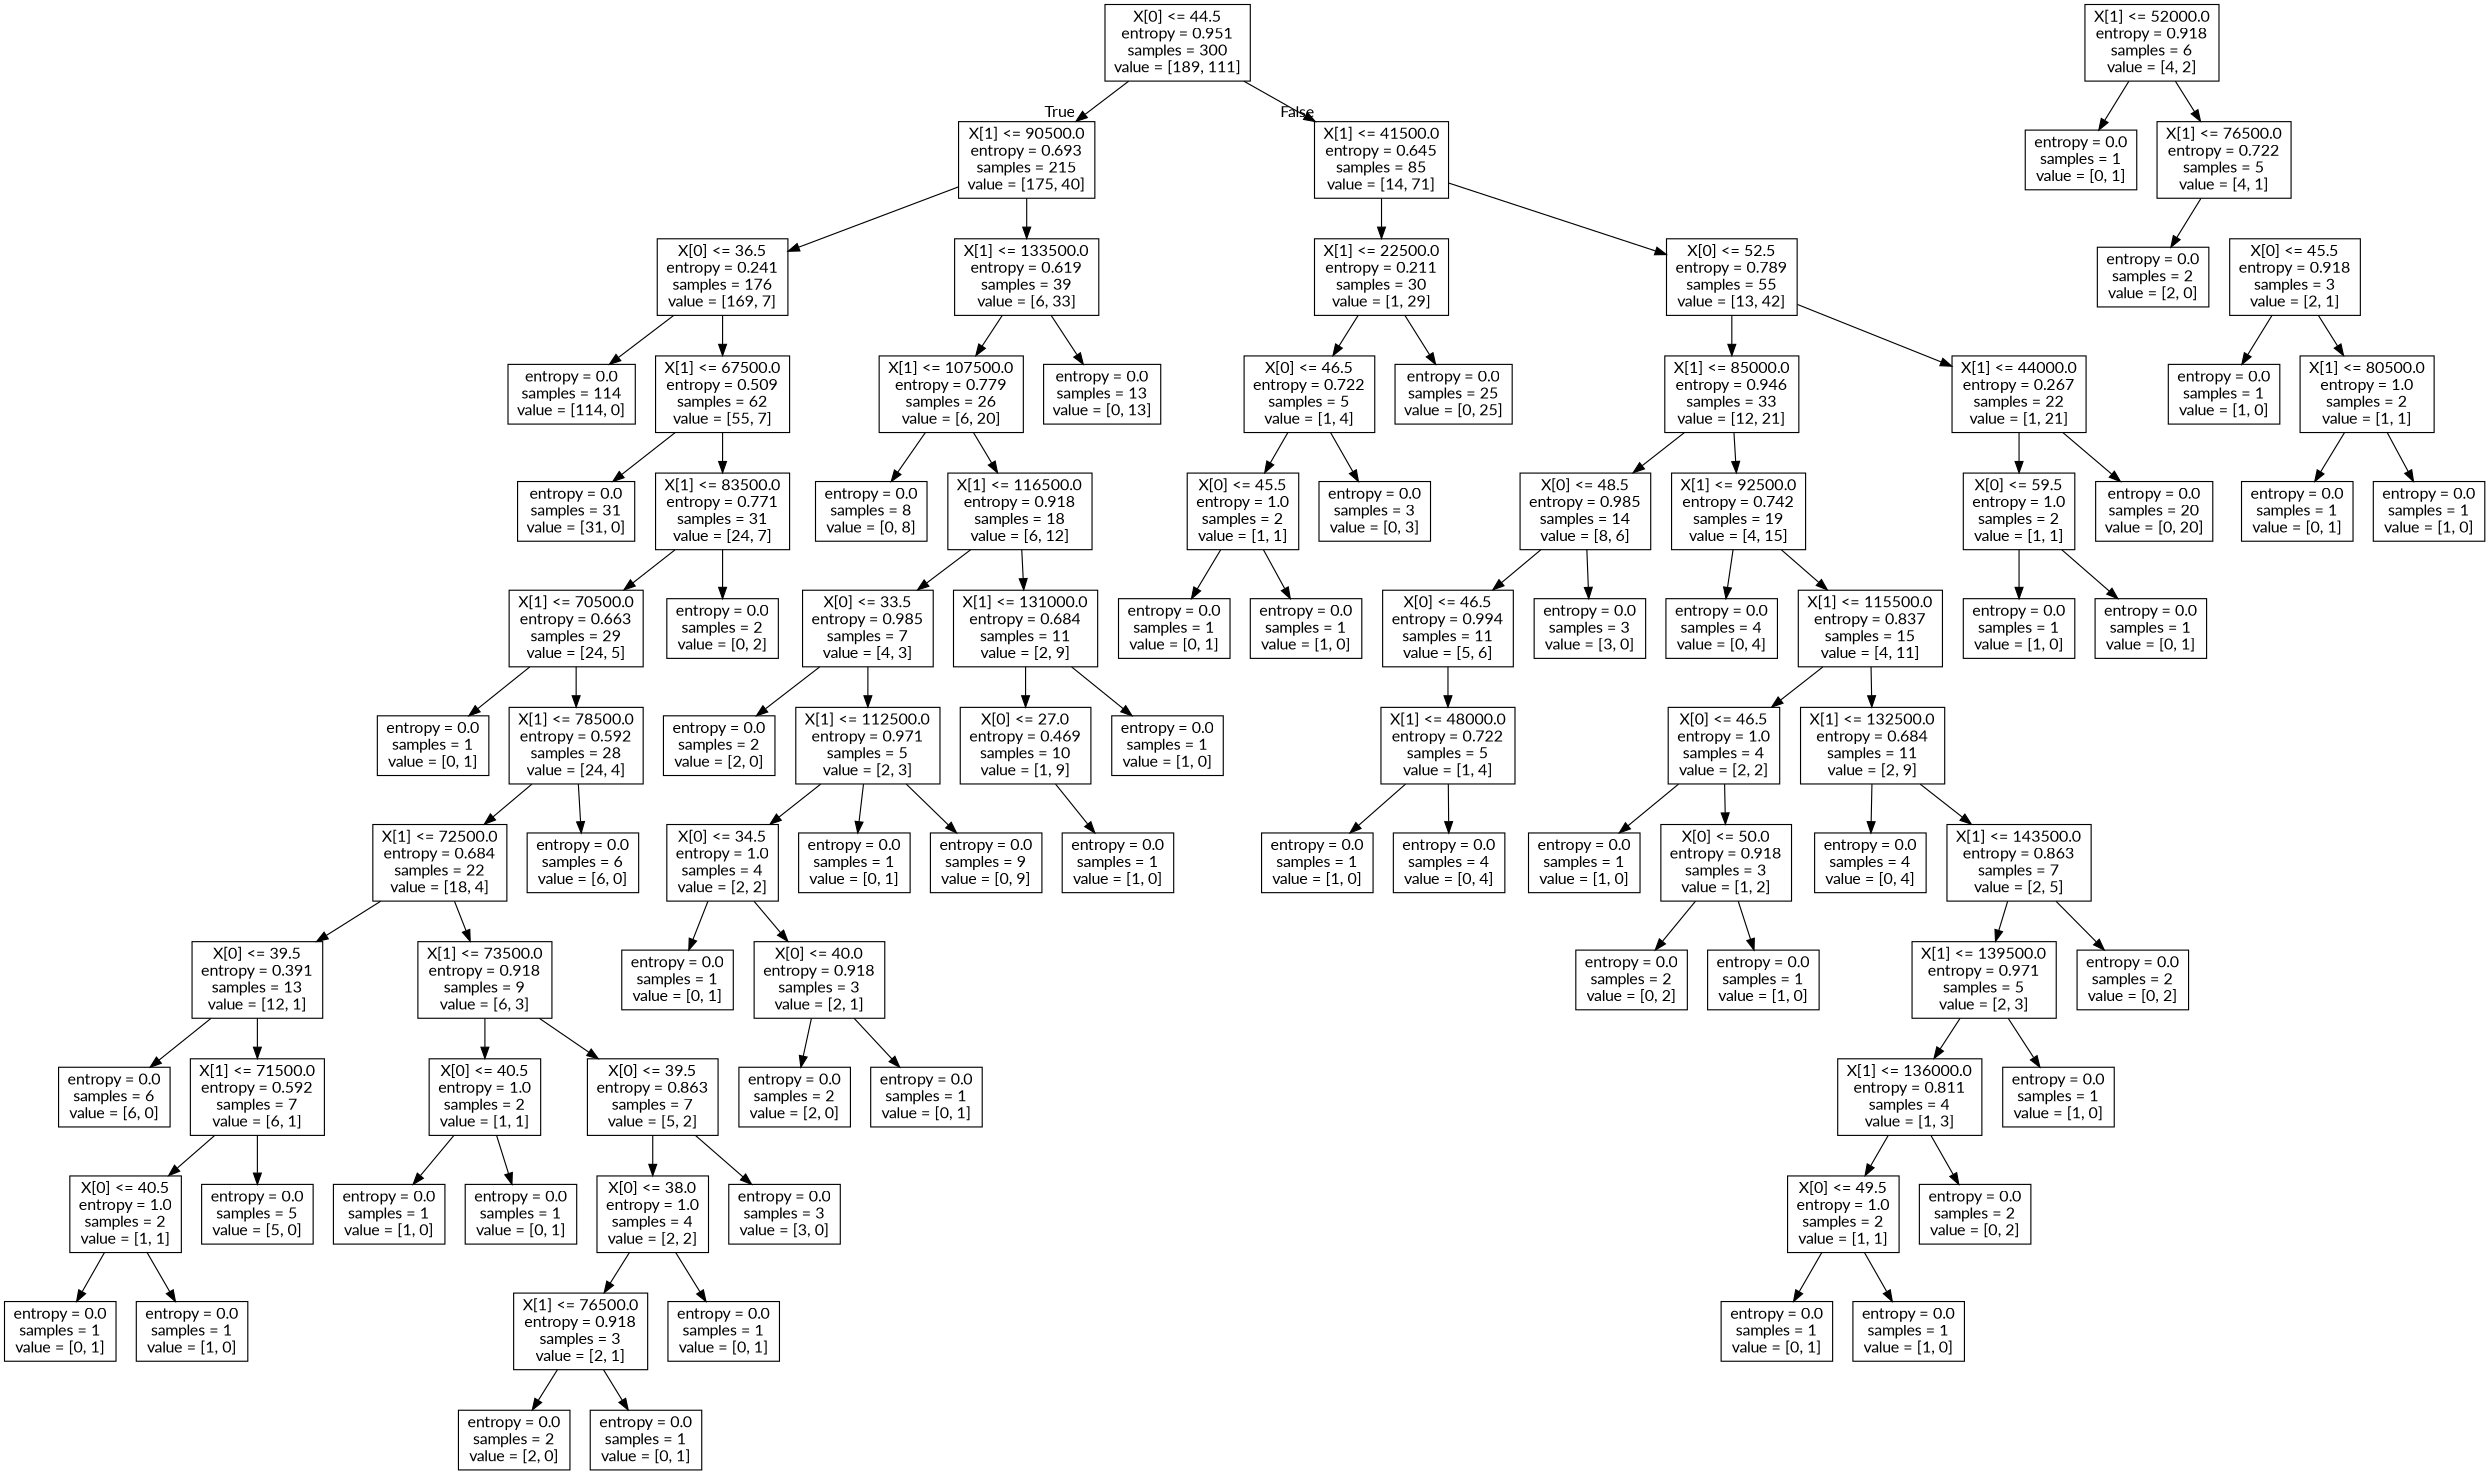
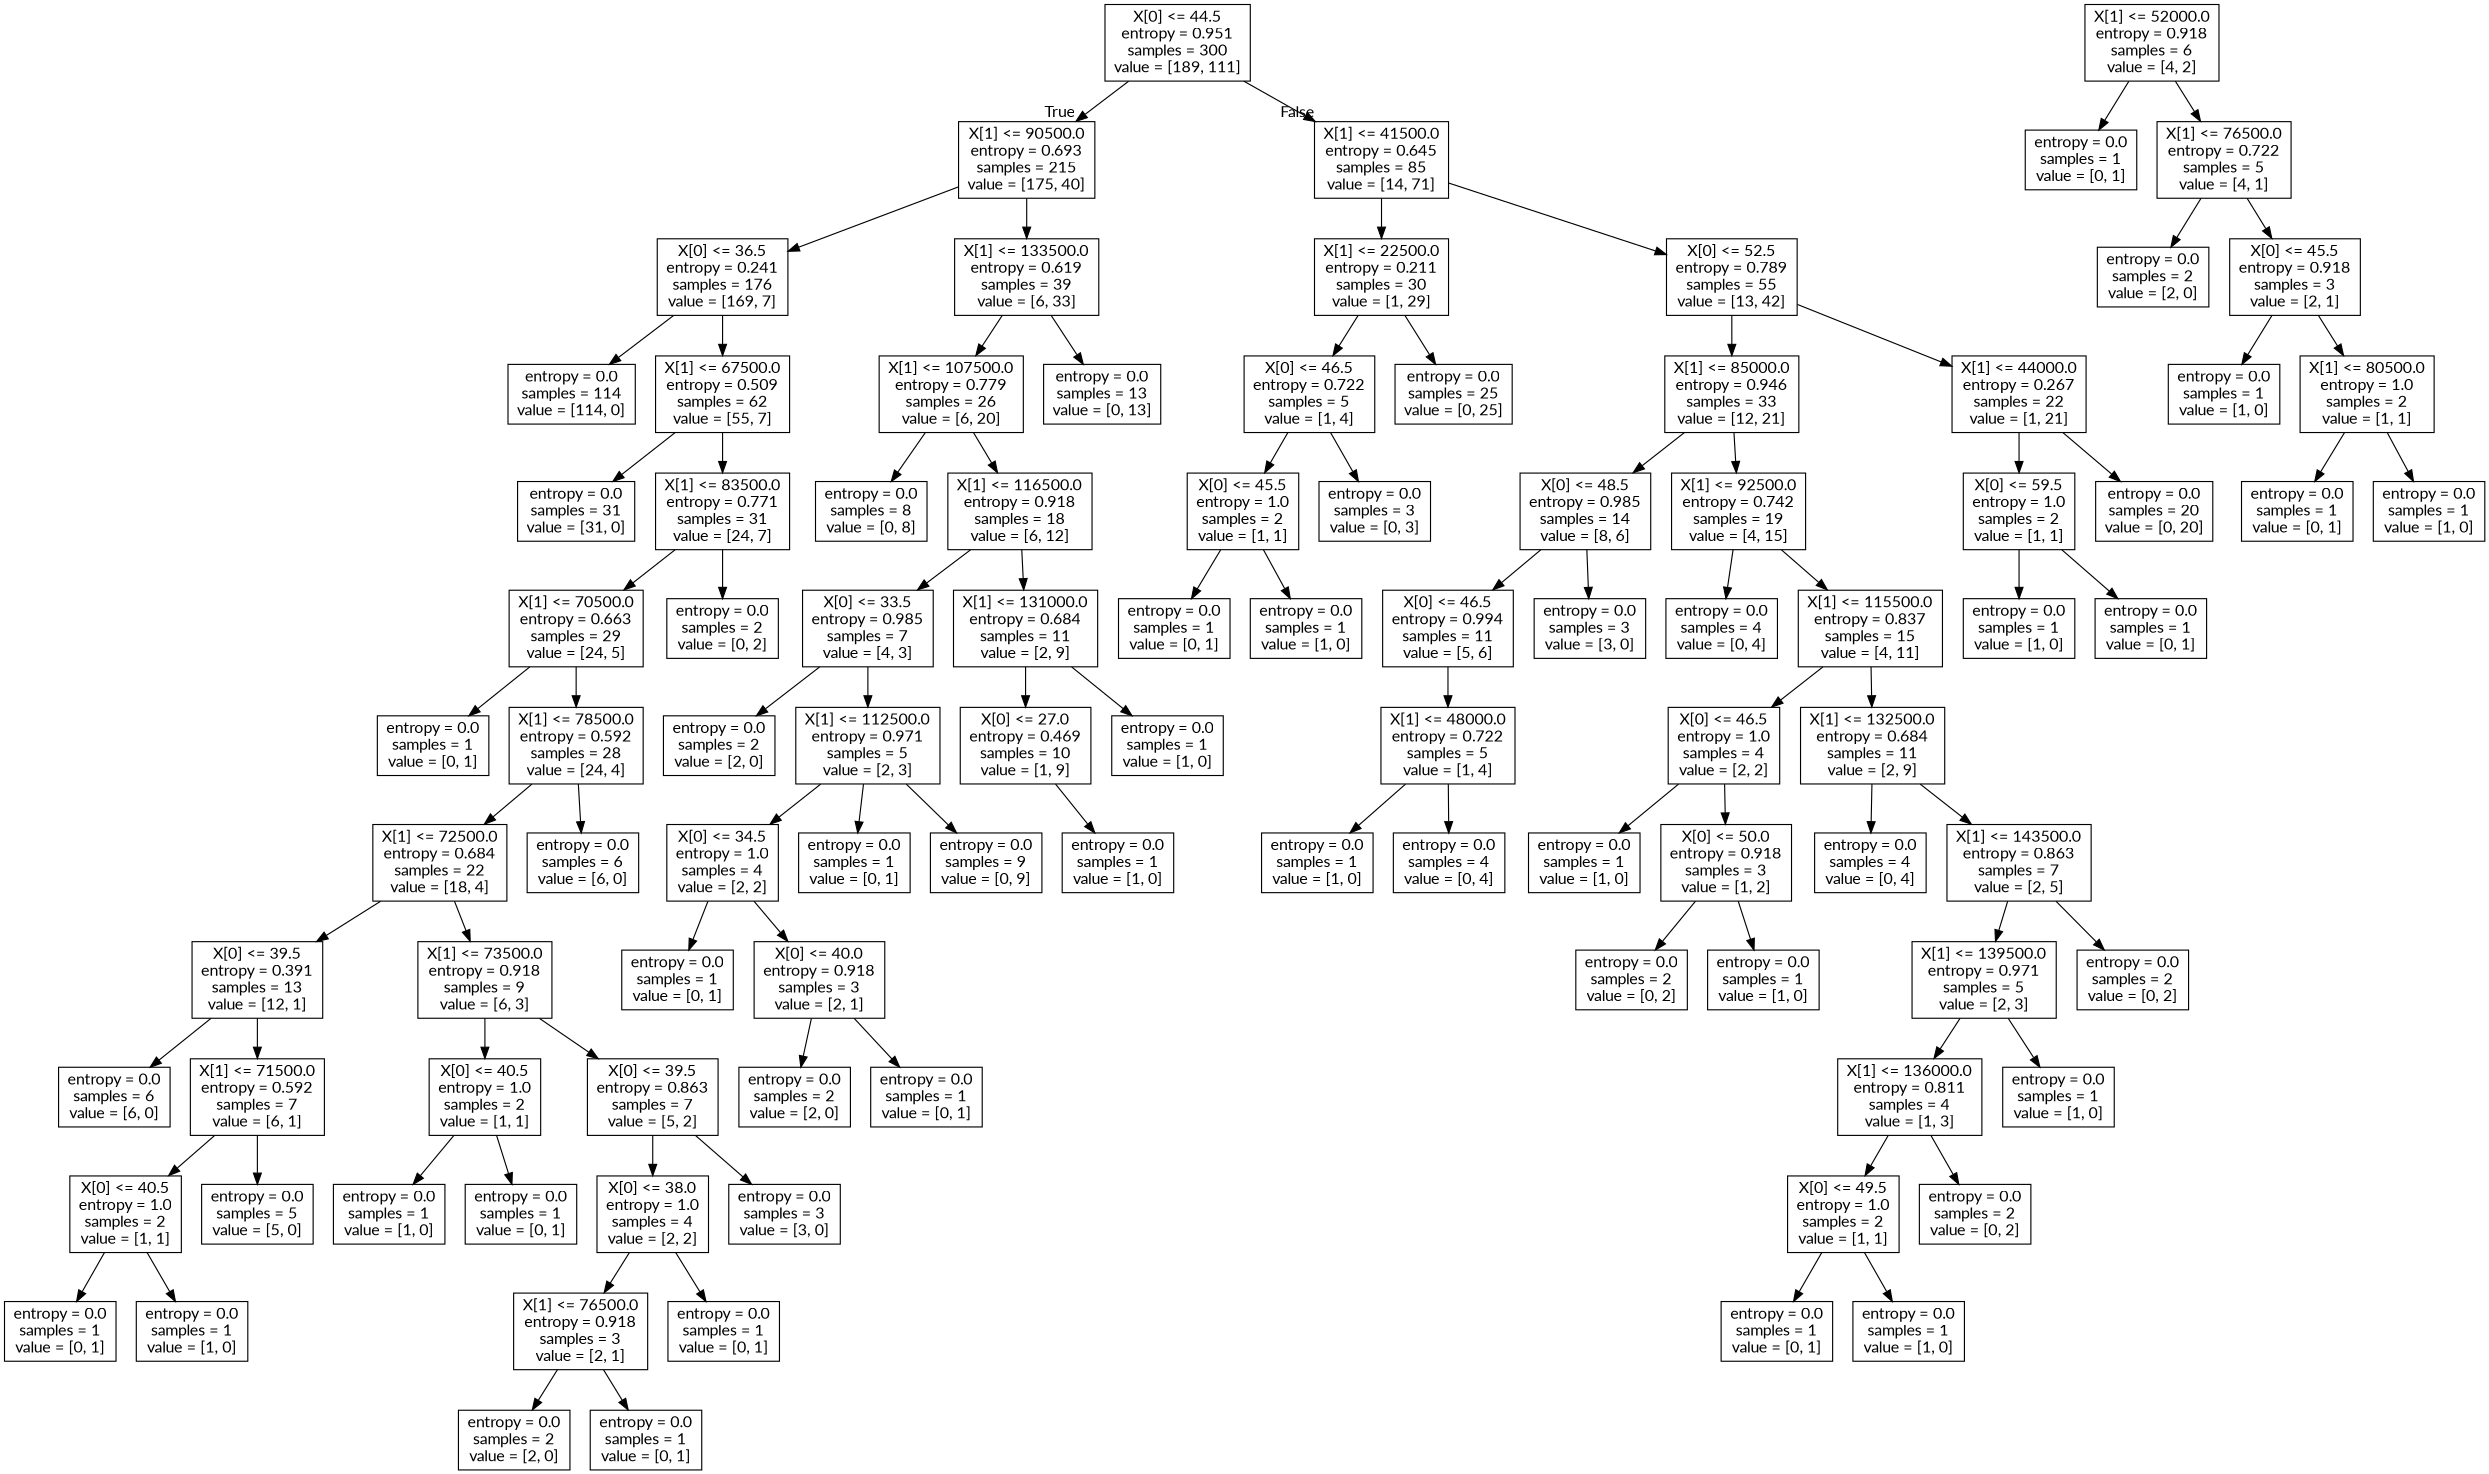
  digraph {
    fontname=Lato
    node [fontname=Lato shape=box]
    edge [fontname=Lato]
    n1 [label="X[0] <= 44.5\nentropy = 0.951\nsamples = 300\nvalue = [189, 111]"]
    n2 [label="X[1] <= 90500.0\nentropy = 0.693\nsamples = 215\nvalue = [175, 40]"]
    n3 [label="X[1] <= 41500.0\nentropy = 0.645\nsamples = 85\nvalue = [14, 71]"]
    n4 [label="X[0] <= 36.5\nentropy = 0.241\nsamples = 176\nvalue = [169, 7]"]
    n5 [label="X[1] <= 133500.0\nentropy = 0.619\nsamples = 39\nvalue = [6, 33]"]
    n6 [label="X[1] <= 22500.0\nentropy = 0.211\nsamples = 30\nvalue = [1, 29]"]
    n7 [label="X[0] <= 52.5\nentropy = 0.789\nsamples = 55\nvalue = [13, 42]"]
    n8 [label="entropy = 0.0\nsamples = 114\nvalue = [114, 0]"]
    n9 [label="X[1] <= 67500.0\nentropy = 0.509\nsamples = 62\nvalue = [55, 7]"]
    n10 [label="X[1] <= 107500.0\nentropy = 0.779\nsamples = 26\nvalue = [6, 20]"]
    n11 [label="entropy = 0.0\nsamples = 13\nvalue = [0, 13]"]
    n12 [label="entropy = 0.0\nsamples = 31\nvalue = [31, 0]"]
    n13 [label="X[1] <= 83500.0\nentropy = 0.771\nsamples = 31\nvalue = [24, 7]"]
    n14 [label="X[1] <= 70500.0\nentropy = 0.663\nsamples = 29\nvalue = [24, 5]"]
    n15 [label="entropy = 0.0\nsamples = 2\nvalue = [0, 2]"]
    n16 [label="entropy = 0.0\nsamples = 1\nvalue = [0, 1]"]
    n17 [label="X[1] <= 78500.0\nentropy = 0.592\nsamples = 28\nvalue = [24, 4]"]
    n18 [label="X[1] <= 72500.0\nentropy = 0.684\nsamples = 22\nvalue = [18, 4]"]
    n19 [label="entropy = 0.0\nsamples = 6\nvalue = [6, 0]"]
    n20 [label="X[0] <= 39.5\nentropy = 0.391\nsamples = 13\nvalue = [12, 1]"]
    n21 [label="X[1] <= 73500.0\nentropy = 0.918\nsamples = 9\nvalue = [6, 3]"]
    n22 [label="entropy = 0.0\nsamples = 6\nvalue = [6, 0]"]
    n23 [label="X[1] <= 71500.0\nentropy = 0.592\nsamples = 7\nvalue = [6, 1]"]
    n24 [label="X[0] <= 40.5\nentropy = 1.0\nsamples = 2\nvalue = [1, 1]"]
    n25 [label="X[0] <= 39.5\nentropy = 0.863\nsamples = 7\nvalue = [5, 2]"]
    n26 [label="X[0] <= 40.5\nentropy = 1.0\nsamples = 2\nvalue = [1, 1]"]
    n27 [label="entropy = 0.0\nsamples = 5\nvalue = [5, 0]"]
    n28 [label="entropy = 0.0\nsamples = 1\nvalue = [0, 1]"]
    n29 [label="entropy = 0.0\nsamples = 1\nvalue = [1, 0]"]
    n30 [label="entropy = 0.0\nsamples = 1\nvalue = [1, 0]"]
    n31 [label="entropy = 0.0\nsamples = 1\nvalue = [0, 1]"]
    n32 [label="X[0] <= 38.0\nentropy = 1.0\nsamples = 4\nvalue = [2, 2]"]
    n33 [label="entropy = 0.0\nsamples = 3\nvalue = [3, 0]"]
    n34 [label="X[1] <= 76500.0\nentropy = 0.918\nsamples = 3\nvalue = [2, 1]"]
    n35 [label="entropy = 0.0\nsamples = 1\nvalue = [0, 1]"]
    n36 [label="entropy = 0.0\nsamples = 2\nvalue = [2, 0]"]
    n37 [label="entropy = 0.0\nsamples = 1\nvalue = [0, 1]"]
    n38 [label="entropy = 0.0\nsamples = 8\nvalue = [0, 8]"]
    n39 [label="X[1] <= 116500.0\nentropy = 0.918\nsamples = 18\nvalue = [6, 12]"]
    n40 [label="X[0] <= 33.5\nentropy = 0.985\nsamples = 7\nvalue = [4, 3]"]
    n41 [label="X[1] <= 131000.0\nentropy = 0.684\nsamples = 11\nvalue = [2, 9]"]
    n42 [label="entropy = 0.0\nsamples = 2\nvalue = [2, 0]"]
    n43 [label="X[1] <= 112500.0\nentropy = 0.971\nsamples = 5\nvalue = [2, 3]"]
    n44 [label="X[0] <= 27.0\nentropy = 0.469\nsamples = 10\nvalue = [1, 9]"]
    n45 [label="entropy = 0.0\nsamples = 1\nvalue = [1, 0]"]
    n46 [label="X[0] <= 34.5\nentropy = 1.0\nsamples = 4\nvalue = [2, 2]"]
    n47 [label="entropy = 0.0\nsamples = 1\nvalue = [0, 1]"]
    n48 [label="entropy = 0.0\nsamples = 9\nvalue = [0, 9]"]
    n49 [label="entropy = 0.0\nsamples = 1\nvalue = [0, 1]"]
    n50 [label="X[0] <= 40.0\nentropy = 0.918\nsamples = 3\nvalue = [2, 1]"]
    n51 [label="entropy = 0.0\nsamples = 2\nvalue = [2, 0]"]
    n52 [label="entropy = 0.0\nsamples = 1\nvalue = [0, 1]"]
    n53 [label="entropy = 0.0\nsamples = 1\nvalue = [1, 0]"]
    n54 [label="X[0] <= 46.5\nentropy = 0.722\nsamples = 5\nvalue = [1, 4]"]
    n55 [label="entropy = 0.0\nsamples = 25\nvalue = [0, 25]"]
    n56 [label="X[1] <= 85000.0\nentropy = 0.946\nsamples = 33\nvalue = [12, 21]"]
    n57 [label="X[1] <= 44000.0\nentropy = 0.267\nsamples = 22\nvalue = [1, 21]"]
    n58 [label="X[0] <= 45.5\nentropy = 1.0\nsamples = 2\nvalue = [1, 1]"]
    n59 [label="entropy = 0.0\nsamples = 3\nvalue = [0, 3]"]
    n60 [label="entropy = 0.0\nsamples = 1\nvalue = [0, 1]"]
    n61 [label="entropy = 0.0\nsamples = 1\nvalue = [1, 0]"]
    n62 [label="X[0] <= 48.5\nentropy = 0.985\nsamples = 14\nvalue = [8, 6]"]
    n63 [label="X[1] <= 92500.0\nentropy = 0.742\nsamples = 19\nvalue = [4, 15]"]
    n64 [label="X[0] <= 59.5\nentropy = 1.0\nsamples = 2\nvalue = [1, 1]"]
    n65 [label="entropy = 0.0\nsamples = 20\nvalue = [0, 20]"]
    n66 [label="X[0] <= 46.5\nentropy = 0.994\nsamples = 11\nvalue = [5, 6]"]
    n67 [label="entropy = 0.0\nsamples = 3\nvalue = [3, 0]"]
    n68 [label="entropy = 0.0\nsamples = 4\nvalue = [0, 4]"]
    n69 [label="X[1] <= 115500.0\nentropy = 0.837\nsamples = 15\nvalue = [4, 11]"]
    n70 [label="X[1] <= 48000.0\nentropy = 0.722\nsamples = 5\nvalue = [1, 4]"]
    n71 [label="X[1] <= 52000.0\nentropy = 0.918\nsamples = 6\nvalue = [4, 2]"]
    n72 [label="entropy = 0.0\nsamples = 1\nvalue = [0, 1]"]
    n73 [label="X[1] <= 76500.0\nentropy = 0.722\nsamples = 5\nvalue = [4, 1]"]
    n74 [label="entropy = 0.0\nsamples = 1\nvalue = [1, 0]"]
    n75 [label="entropy = 0.0\nsamples = 4\nvalue = [0, 4]"]
    n76 [label="entropy = 0.0\nsamples = 2\nvalue = [2, 0]"]
    n77 [label="X[0] <= 45.5\nentropy = 0.918\nsamples = 3\nvalue = [2, 1]"]
    n78 [label="entropy = 0.0\nsamples = 1\nvalue = [1, 0]"]
    n79 [label="X[1] <= 80500.0\nentropy = 1.0\nsamples = 2\nvalue = [1, 1]"]
    n80 [label="entropy = 0.0\nsamples = 1\nvalue = [0, 1]"]
    n81 [label="entropy = 0.0\nsamples = 1\nvalue = [1, 0]"]
    n82 [label="X[0] <= 46.5\nentropy = 1.0\nsamples = 4\nvalue = [2, 2]"]
    n83 [label="X[1] <= 132500.0\nentropy = 0.684\nsamples = 11\nvalue = [2, 9]"]
    n84 [label="entropy = 0.0\nsamples = 1\nvalue = [1, 0]"]
    n85 [label="X[0] <= 50.0\nentropy = 0.918\nsamples = 3\nvalue = [1, 2]"]
    n86 [label="entropy = 0.0\nsamples = 4\nvalue = [0, 4]"]
    n87 [label="X[1] <= 143500.0\nentropy = 0.863\nsamples = 7\nvalue = [2, 5]"]
    n88 [label="entropy = 0.0\nsamples = 2\nvalue = [0, 2]"]
    n89 [label="entropy = 0.0\nsamples = 1\nvalue = [1, 0]"]
    n90 [label="X[1] <= 139500.0\nentropy = 0.971\nsamples = 5\nvalue = [2, 3]"]
    n91 [label="entropy = 0.0\nsamples = 2\nvalue = [0, 2]"]
    n92 [label="X[1] <= 136000.0\nentropy = 0.811\nsamples = 4\nvalue = [1, 3]"]
    n93 [label="entropy = 0.0\nsamples = 1\nvalue = [1, 0]"]
    n94 [label="X[0] <= 49.5\nentropy = 1.0\nsamples = 2\nvalue = [1, 1]"]
    n95 [label="entropy = 0.0\nsamples = 2\nvalue = [0, 2]"]
    n96 [label="entropy = 0.0\nsamples = 1\nvalue = [0, 1]"]
    n97 [label="entropy = 0.0\nsamples = 1\nvalue = [1, 0]"]
    n98 [label="entropy = 0.0\nsamples = 1\nvalue = [1, 0]"]
    n99 [label="entropy = 0.0\nsamples = 1\nvalue = [0, 1]"]
    n1 -> n2 [headlabel=True labelangle=45 labeldistance=2.5]
    n1 -> n3 [headlabel=False labelangle=-45 labeldistance=2.5]
    n2 -> n4
    n2 -> n5
    n3 -> n6
    n3 -> n7
    n4 -> n8
    n4 -> n9
    n5 -> n10
    n5 -> n11
    n6 -> n54
    n6 -> n55
    n7 -> n56
    n7 -> n57
    n9 -> n12
    n9 -> n13
    n10 -> n38
    n10 -> n39
    n13 -> n14
    n13 -> n15
    n14 -> n16
    n14 -> n17
    n17 -> n18
    n17 -> n19
    n18 -> n20
    n18 -> n21
    n20 -> n22
    n20 -> n23
    n21 -> n24
    n21 -> n25
    n23 -> n26
    n23 -> n27
    n24 -> n30
    n24 -> n31
    n25 -> n32
    n25 -> n33
    n26 -> n28
    n26 -> n29
    n32 -> n34
    n32 -> n35
    n34 -> n36
    n34 -> n37
    n39 -> n40
    n39 -> n41
    n40 -> n42
    n40 -> n43
    n41 -> n44
    n41 -> n45
    n43 -> n46
    n43 -> n47
    n43 -> n48
    n44 -> n53
    n46 -> n49
    n46 -> n50
    n50 -> n51
    n50 -> n52
    n54 -> n58
    n54 -> n59
    n56 -> n62
    n56 -> n63
    n57 -> n64
    n57 -> n65
    n58 -> n60
    n58 -> n61
    n62 -> n66
    n62 -> n67
    n63 -> n68
    n63 -> n69
    n64 -> n98
    n64 -> n99
    n66 -> n70
    n69 -> n82
    n69 -> n83
    n70 -> n74
    n70 -> n75
    n71 -> n72
    n71 -> n73
    n73 -> n76
+   n73 -> n77
    n77 -> n78
    n77 -> n79
    n79 -> n80
    n79 -> n81
    n82 -> n84
    n82 -> n85
    n83 -> n86
    n83 -> n87
    n85 -> n88
    n85 -> n89
    n87 -> n90
    n87 -> n91
    n90 -> n92
    n90 -> n93
    n92 -> n94
    n92 -> n95
    n94 -> n96
    n94 -> n97
  }
